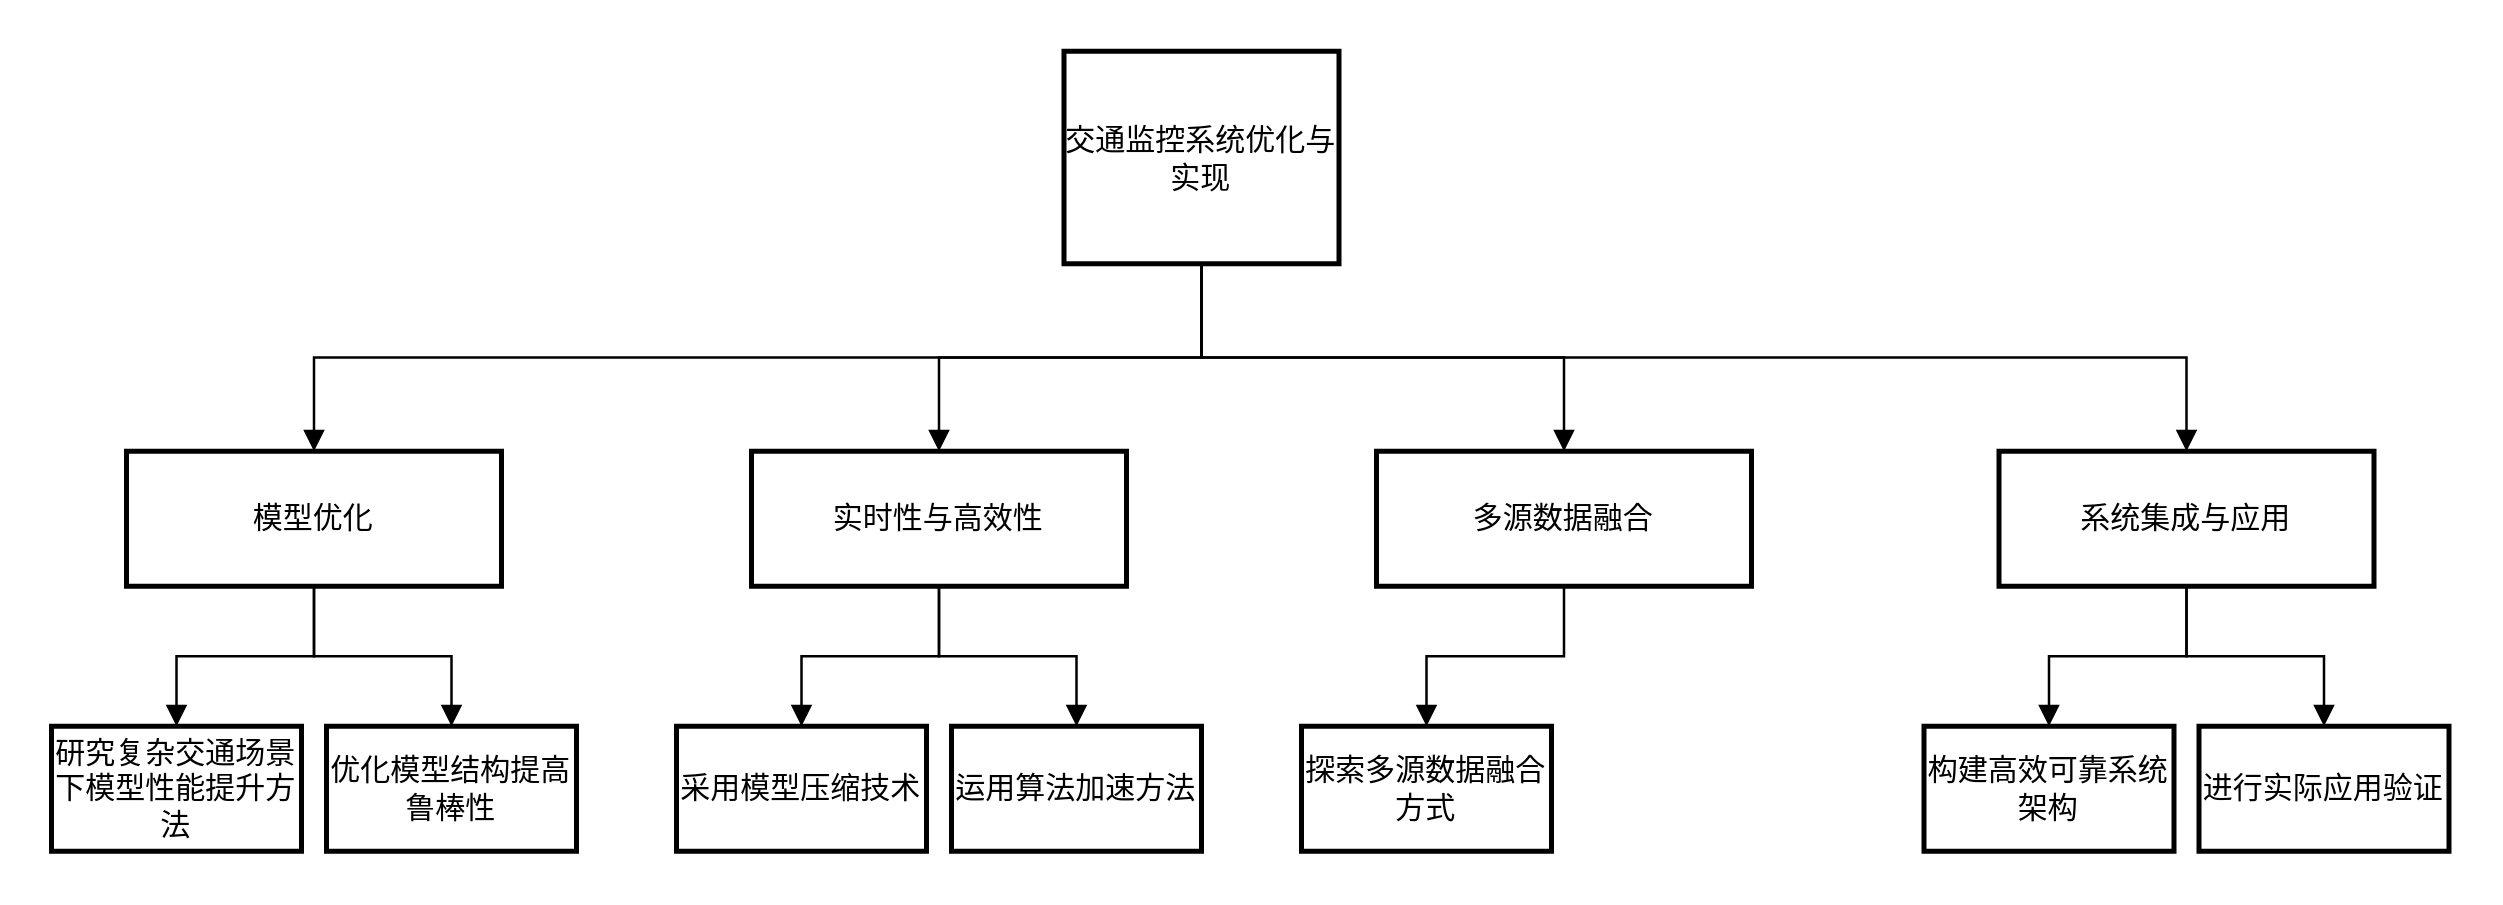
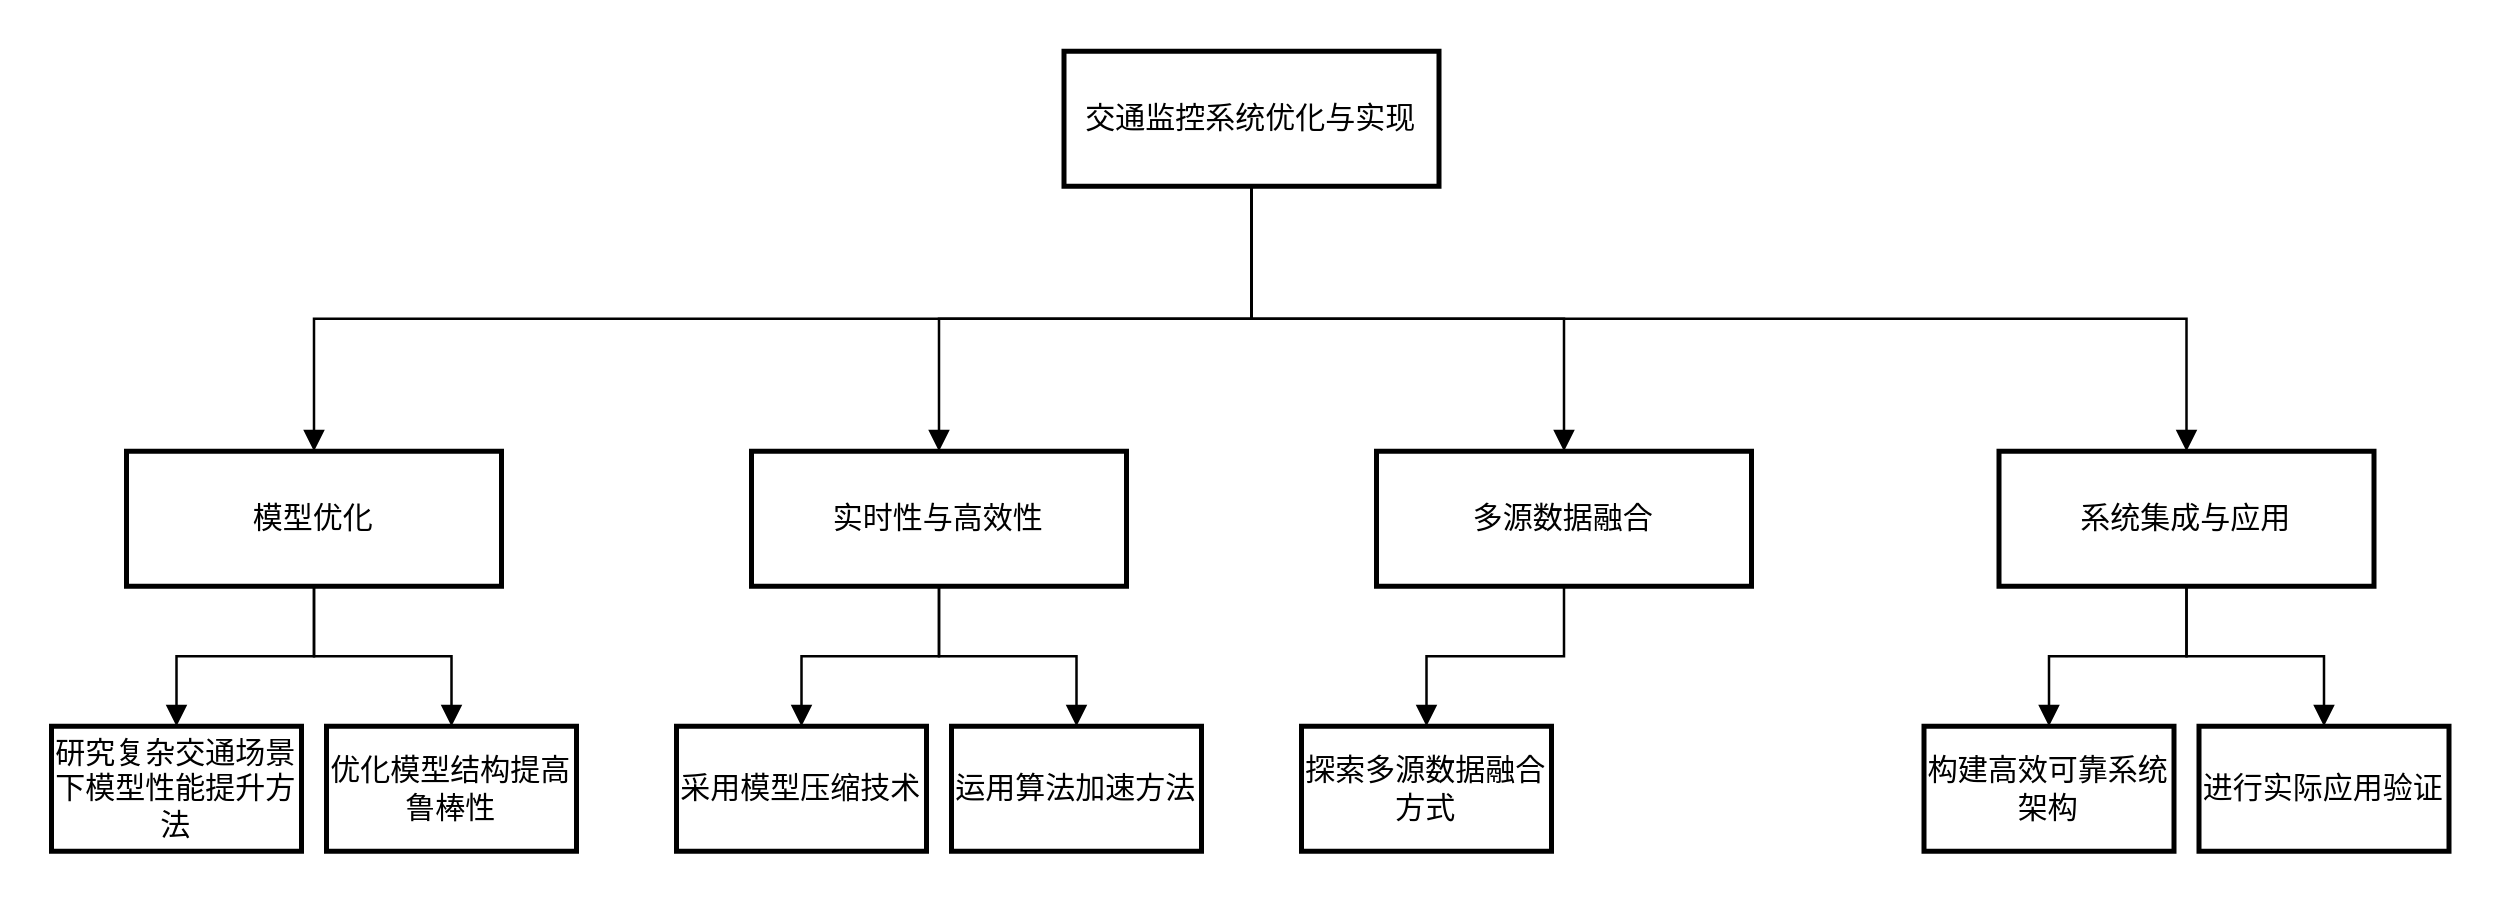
  <mxCell id="0" />
  <mxCell id="1" parent="0" />
- <mxCell id="2" value="交通监控系统优化与实现" style="whiteSpace=wrap;strokeWidth=2;" vertex="1" parent="1"><mxGeometry x="425" y="20" width="110" height="85" as="geometry" /></mxCell>
+ <mxCell id="2" value="交通监控系统优化与实现" style="whiteSpace=wrap;strokeWidth=2;" vertex="1" parent="1"><mxGeometry x="425" y="20" width="150" height="54" as="geometry" /></mxCell>
  <mxCell id="3" value="模型优化" style="whiteSpace=wrap;strokeWidth=2;" vertex="1" parent="1"><mxGeometry x="50" y="180" width="150" height="54" as="geometry" /></mxCell>
  <mxCell id="4" value="实时性与高效性" style="whiteSpace=wrap;strokeWidth=2;" vertex="1" parent="1"><mxGeometry x="300" y="180" width="150" height="54" as="geometry" /></mxCell>
  <mxCell id="5" value="多源数据融合" style="whiteSpace=wrap;strokeWidth=2;" vertex="1" parent="1"><mxGeometry x="550" y="180" width="150" height="54" as="geometry" /></mxCell>
  <mxCell id="6" value="系统集成与应用" style="whiteSpace=wrap;strokeWidth=2;" vertex="1" parent="1"><mxGeometry x="799" y="180" width="150" height="54" as="geometry" /></mxCell>
  <mxCell id="7" value="研究复杂交通场景下模型性能提升方法" style="whiteSpace=wrap;strokeWidth=2;" vertex="1" parent="1"><mxGeometry x="20" y="290" width="100" height="50" as="geometry" /></mxCell>
  <mxCell id="8" value="优化模型结构提高鲁棒性" style="whiteSpace=wrap;strokeWidth=2;" vertex="1" parent="1"><mxGeometry x="130" y="290" width="100" height="50" as="geometry" /></mxCell>
  <mxCell id="9" value="采用模型压缩技术" style="whiteSpace=wrap;strokeWidth=2;" vertex="1" parent="1"><mxGeometry x="270" y="290" width="100" height="50" as="geometry" /></mxCell>
  <mxCell id="10" value="运用算法加速方法" style="whiteSpace=wrap;strokeWidth=2;" vertex="1" parent="1"><mxGeometry x="380" y="290" width="100" height="50" as="geometry" /></mxCell>
  <mxCell id="11" value="探索多源数据融合方式" style="whiteSpace=wrap;strokeWidth=2;" vertex="1" parent="1"><mxGeometry x="520" y="290" width="100" height="50" as="geometry" /></mxCell>
  <mxCell id="12" value="构建高效可靠系统架构" style="whiteSpace=wrap;strokeWidth=2;" vertex="1" parent="1"><mxGeometry x="769" y="290" width="100" height="50" as="geometry" /></mxCell>
  <mxCell id="13" value="进行实际应用验证" style="whiteSpace=wrap;strokeWidth=2;" vertex="1" parent="1"><mxGeometry x="879" y="290" width="100" height="50" as="geometry" /></mxCell>
  <mxCell id="14" value="" style="startArrow=none;endArrow=block;exitX=0.5;exitY=1;entryX=0.5;entryY=0;rounded=0;edgeStyle=orthogonalEdgeStyle;exitDx=0;exitDy=0;" edge="1" parent="1" source="2" target="3"><mxGeometry relative="1" as="geometry" /></mxCell>
  <mxCell id="15" value="" style="startArrow=none;endArrow=block;exitX=0.5;exitY=1;entryX=0.5;entryY=0;rounded=0;edgeStyle=orthogonalEdgeStyle;exitDx=0;exitDy=0;" edge="1" parent="1" source="2" target="4"><mxGeometry relative="1" as="geometry" /></mxCell>
  <mxCell id="16" value="" style="startArrow=none;endArrow=block;exitX=0.5;exitY=1;entryX=0.5;entryY=0;rounded=0;edgeStyle=orthogonalEdgeStyle;exitDx=0;exitDy=0;" edge="1" parent="1" source="2" target="5"><mxGeometry relative="1" as="geometry" /></mxCell>
  <mxCell id="17" value="" style="startArrow=none;endArrow=block;exitX=0.5;exitY=1;entryX=0.5;entryY=0;rounded=0;edgeStyle=orthogonalEdgeStyle;exitDx=0;exitDy=0;" edge="1" parent="1" source="2" target="6"><mxGeometry relative="1" as="geometry" /></mxCell>
  <mxCell id="18" value="" style="startArrow=none;endArrow=block;exitX=0.5;exitY=1;entryX=0.5;entryY=0;rounded=0;edgeStyle=orthogonalEdgeStyle;exitDx=0;exitDy=0;" edge="1" parent="1" source="3" target="7"><mxGeometry relative="1" as="geometry" /></mxCell>
  <mxCell id="19" value="" style="startArrow=none;endArrow=block;exitX=0.5;exitY=1;entryX=0.5;entryY=0;rounded=0;edgeStyle=orthogonalEdgeStyle;exitDx=0;exitDy=0;" edge="1" parent="1" source="3" target="8"><mxGeometry relative="1" as="geometry" /></mxCell>
  <mxCell id="20" value="" style="startArrow=none;endArrow=block;exitX=0.5;exitY=1;entryX=0.5;entryY=0;rounded=0;edgeStyle=orthogonalEdgeStyle;exitDx=0;exitDy=0;" edge="1" parent="1" source="4" target="9"><mxGeometry relative="1" as="geometry" /></mxCell>
  <mxCell id="21" value="" style="startArrow=none;endArrow=block;exitX=0.5;exitY=1;entryX=0.5;entryY=0;rounded=0;edgeStyle=orthogonalEdgeStyle;exitDx=0;exitDy=0;" edge="1" parent="1" source="4" target="10"><mxGeometry relative="1" as="geometry" /></mxCell>
  <mxCell id="22" value="" style="startArrow=none;endArrow=block;exitX=0.5;exitY=1;entryX=0.5;entryY=0;rounded=0;edgeStyle=orthogonalEdgeStyle;exitDx=0;exitDy=0;" edge="1" parent="1" source="5" target="11"><mxGeometry relative="1" as="geometry" /></mxCell>
  <mxCell id="23" value="" style="startArrow=none;endArrow=block;exitX=0.5;exitY=1;entryX=0.5;entryY=0;rounded=0;edgeStyle=orthogonalEdgeStyle;exitDx=0;exitDy=0;" edge="1" parent="1" source="6" target="12"><mxGeometry relative="1" as="geometry" /></mxCell>
  <mxCell id="24" value="" style="startArrow=none;endArrow=block;exitX=0.5;exitY=1;entryX=0.5;entryY=0;rounded=0;edgeStyle=orthogonalEdgeStyle;exitDx=0;exitDy=0;" edge="1" parent="1" source="6" target="13"><mxGeometry relative="1" as="geometry" /></mxCell>
